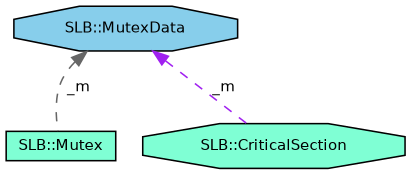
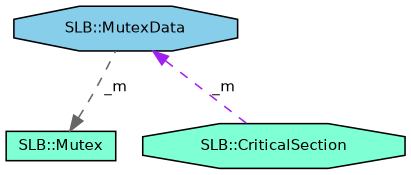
  digraph {
    node [color=black fillcolor=aquamarine fontname=Helvetica fontsize=10 shape=octagon style=filled]
    edge [dir=back fontname=Helvetica fontsize=10 labelfontname=Helvetica labelfontsize=10 style=dashed]
    n1 [fontcolor=black height=0.2 label="SLB::CriticalSection" width=0.4]
    n2 [height=0.2 label="SLB::Mutex" shape=box width=0.4]
    n3 [fillcolor=skyblue height=0.2 label="SLB::MutexData" width=0.4]
    n3 -> n1 [color=purple label=" _m"]
-   n3 -> n2 [color=gray40 label=" _m"]
+   n2 -> n3 [color=gray40 label=" _m"]
  }
